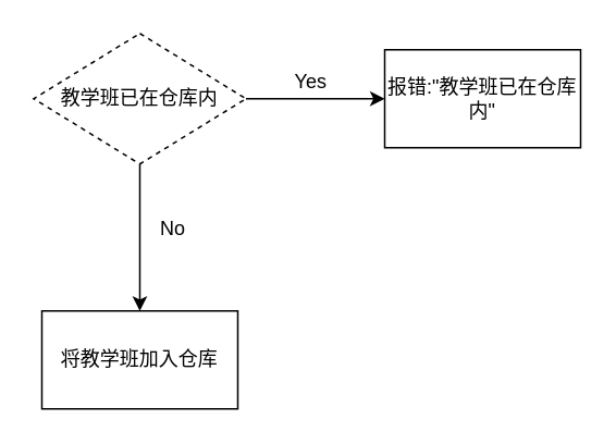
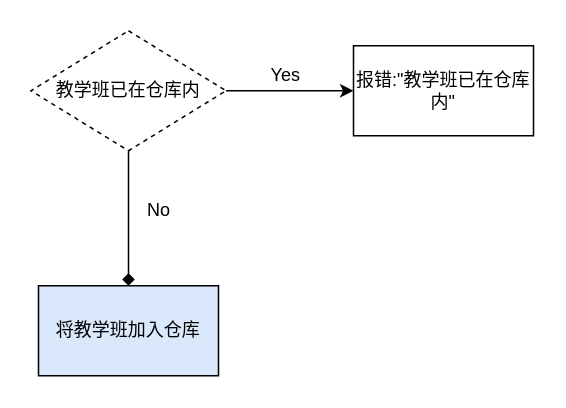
  <mxCell id="0" />
  <mxCell id="1" parent="0" />
  <mxCell id="2" value="" style="edgeStyle=orthogonalEdgeStyle;rounded=0;orthogonalLoop=1;jettySize=auto;html=1;" edge="1" parent="1" source="4" target="5"><mxGeometry relative="1" as="geometry" /></mxCell>
- <mxCell id="3" value="" style="edgeStyle=orthogonalEdgeStyle;rounded=0;orthogonalLoop=1;jettySize=auto;html=1;" edge="1" parent="1" source="4" target="6"><mxGeometry relative="1" as="geometry" /></mxCell>
+ <mxCell id="3" value="" style="edgeStyle=orthogonalEdgeStyle;rounded=0;orthogonalLoop=1;jettySize=auto;html=1;endArrow=diamond;" edge="1" parent="1" source="4" target="6"><mxGeometry relative="1" as="geometry" /></mxCell>
  <mxCell id="4" value="教学班已在仓库内" style="rhombus;whiteSpace=wrap;html=1;dashed=1;" vertex="1" parent="1"><mxGeometry x="20" y="20" width="130" height="80" as="geometry" /></mxCell>
  <mxCell id="5" value="报错:&quot;教学班已在仓库内&quot;" style="whiteSpace=wrap;html=1;" vertex="1" parent="1"><mxGeometry x="235" y="30" width="120" height="60" as="geometry" /></mxCell>
- <mxCell id="6" value="将教学班加入仓库" style="whiteSpace=wrap;html=1;" vertex="1" parent="1"><mxGeometry x="25" y="190" width="120" height="60" as="geometry" /></mxCell>
+ <mxCell id="6" value="将教学班加入仓库" style="whiteSpace=wrap;html=1;fillColor=#dae8fc;" vertex="1" parent="1"><mxGeometry x="25" y="190" width="120" height="60" as="geometry" /></mxCell>
  <mxCell id="7" value="Yes" style="text;html=1;strokeColor=none;fillColor=none;align=center;verticalAlign=middle;whiteSpace=wrap;rounded=0;" vertex="1" parent="1"><mxGeometry x="170" y="40" width="40" height="20" as="geometry" /></mxCell>
  <mxCell id="8" value="No" style="text;html=1;align=center;verticalAlign=middle;resizable=0;points=[];autosize=1;" vertex="1" parent="1"><mxGeometry x="90" y="130" width="30" height="20" as="geometry" /></mxCell>
